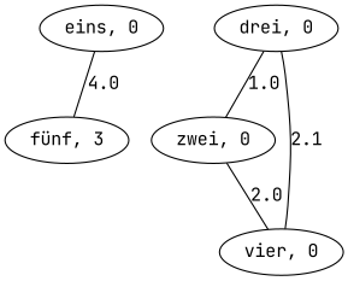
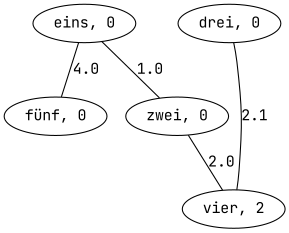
  graph {
    fontname="JetBrains Mono"
    node [fontname="JetBrains Mono"]
    edge [fontname="JetBrains Mono"]
    n1 [label="eins, 0"]
    n2 [label="zwei, 0"]
-   n3 [label="fünf, 3"]
-   n4 [label="vier, 0"]
+   n3 [label="fünf, 0"]
+   n4 [label="vier, 2"]
    n5 [label="drei, 0"]
-   n5 -- n2 [label=1.0]
+   n1 -- n2 [label=1.0]
    n1 -- n3 [label=4.0]
    n2 -- n4 [label=2.0]
    n5 -- n4 [label=2.1]
  }
